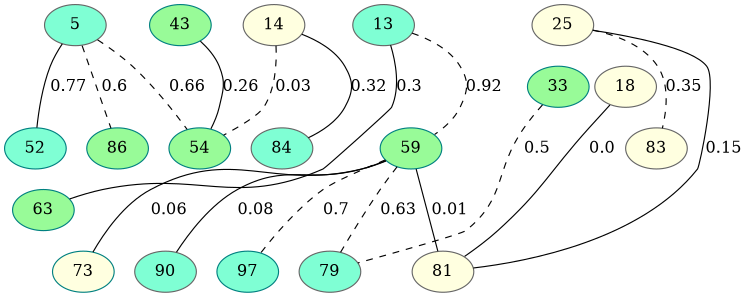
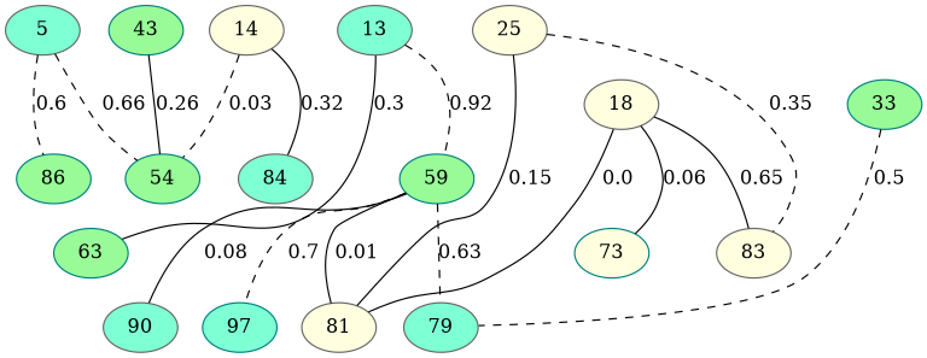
  strict graph {
    node [color=gray40 fillcolor=aquamarine style=filled]
    edge [style=solid]
-   52 [color=teal]
    5
    54 [color=teal fillcolor=palegreen]
    86 [color=teal fillcolor=palegreen]
    63 [color=teal fillcolor=palegreen]
    13
    59 [color=teal fillcolor=palegreen]
    14 [fillcolor=lightyellow]
    84
    18 [fillcolor=lightyellow]
    73 [color=teal fillcolor=lightyellow]
    81 [fillcolor=lightyellow]
    83 [fillcolor=lightyellow]
    25 [fillcolor=lightyellow]
    43 [color=teal fillcolor=palegreen]
    33 [color=teal fillcolor=palegreen]
    n17 [label=79]
    90
    97 [color=teal]
-   5 -- 52 [label=0.77 weight=0.7651773502650356]
    5 -- 54 [label=0.66 style=dashed weight=0.6603651195330836]
    5 -- 86 [label=0.6 style=dashed weight=0.6002248917248971]
    13 -- 63 [label=0.3 weight=0.30006834444264985]
    13 -- 59 [label=0.92 style=dashed weight=0.9170926255751735]
    59 -- 81 [label=0.01 weight=0.012311322445351158]
    59 -- n17 [label=0.63 style=dashed weight=0.6292698340167796]
    59 -- 90 [label=0.08 weight=0.08202419802205729]
    59 -- 97 [label=0.7 style=dashed weight=0.6961820367070833]
    14 -- 54 [label=0.03 style=dashed weight=0.02609183905598389]
    14 -- 84 [label=0.32 weight=0.32482820058213424]
-   59 -- 73 [label=0.06 weight=0.061453575869484744]
+   18 -- 73 [label=0.06 weight=0.061453575869484744]
    18 -- 81 [label=0.0 weight=0.0008544966688158739]
+   18 -- 83 [label=0.65 weight=0.6542445416701698]
    25 -- 81 [label=0.15 weight=0.1525389300970066]
    25 -- 83 [label=0.35 style=dashed weight=0.3537452842326714]
    43 -- 54 [label=0.26 weight=0.259521428077894]
    33 -- n17 [label=0.5 style=dashed weight=0.49899054596783454]
  }
